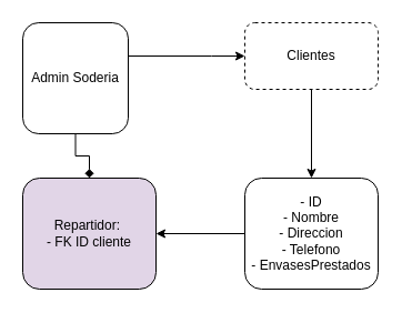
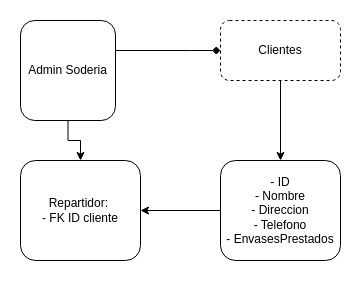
  <mxCell id="0" />
  <mxCell id="1" parent="0" />
- <mxCell id="2" value="" style="edgeStyle=orthogonalEdgeStyle;rounded=0;orthogonalLoop=1;jettySize=auto;html=1;" edge="1" parent="1" source="4" target="6"><mxGeometry relative="1" as="geometry"><Array as="points"><mxPoint x="190" y="50" /><mxPoint x="190" y="50" /></Array></mxGeometry></mxCell>
- <mxCell id="3" value="" style="edgeStyle=orthogonalEdgeStyle;rounded=0;orthogonalLoop=1;jettySize=auto;html=1;endArrow=diamond;" edge="1" parent="1" source="4" target="9"><mxGeometry relative="1" as="geometry" /></mxCell>
+ <mxCell id="2" value="" style="edgeStyle=orthogonalEdgeStyle;rounded=0;orthogonalLoop=1;jettySize=auto;html=1;endArrow=diamond;" edge="1" parent="1" source="4" target="6"><mxGeometry relative="1" as="geometry"><Array as="points"><mxPoint x="190" y="50" /><mxPoint x="190" y="50" /></Array></mxGeometry></mxCell>
+ <mxCell id="3" value="" style="edgeStyle=orthogonalEdgeStyle;rounded=0;orthogonalLoop=1;jettySize=auto;html=1;" edge="1" parent="1" source="4" target="9"><mxGeometry relative="1" as="geometry" /></mxCell>
  <mxCell id="4" value="Admin Soderia" style="rounded=1;whiteSpace=wrap;html=1;" vertex="1" parent="1"><mxGeometry x="20" y="20" width="95" height="100" as="geometry" /></mxCell>
  <mxCell id="5" value="" style="edgeStyle=orthogonalEdgeStyle;rounded=0;orthogonalLoop=1;jettySize=auto;html=1;" edge="1" parent="1" source="6" target="8"><mxGeometry relative="1" as="geometry" /></mxCell>
  <mxCell id="6" value="Clientes" style="rounded=1;whiteSpace=wrap;html=1;dashed=1;" vertex="1" parent="1"><mxGeometry x="220" y="20" width="120" height="60" as="geometry" /></mxCell>
  <mxCell id="7" value="" style="edgeStyle=orthogonalEdgeStyle;rounded=0;orthogonalLoop=1;jettySize=auto;html=1;" edge="1" parent="1" source="8" target="9"><mxGeometry relative="1" as="geometry" /></mxCell>
  <mxCell id="8" value="- ID&lt;br&gt;- Nombre&lt;br&gt;- Direccion&lt;br&gt;- Telefono&lt;br&gt;- EnvasesPrestados&lt;br&gt;" style="rounded=1;whiteSpace=wrap;html=1;" vertex="1" parent="1"><mxGeometry x="220" y="160" width="120" height="100" as="geometry" /></mxCell>
- <mxCell id="9" value="Repartidor:&amp;nbsp;&lt;br&gt;- FK ID cliente&lt;br&gt;" style="rounded=1;whiteSpace=wrap;html=1;fillColor=#e1d5e7;" vertex="1" parent="1"><mxGeometry x="20" y="160" width="120" height="100" as="geometry" /></mxCell>
+ <mxCell id="9" value="Repartidor:&amp;nbsp;&lt;br&gt;- FK ID cliente&lt;br&gt;" style="rounded=1;whiteSpace=wrap;html=1;" vertex="1" parent="1"><mxGeometry x="20" y="160" width="120" height="100" as="geometry" /></mxCell>
